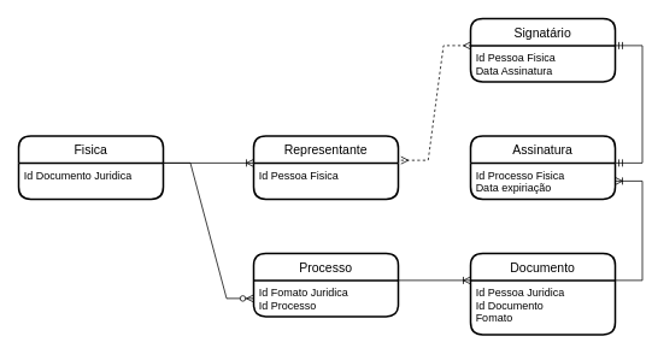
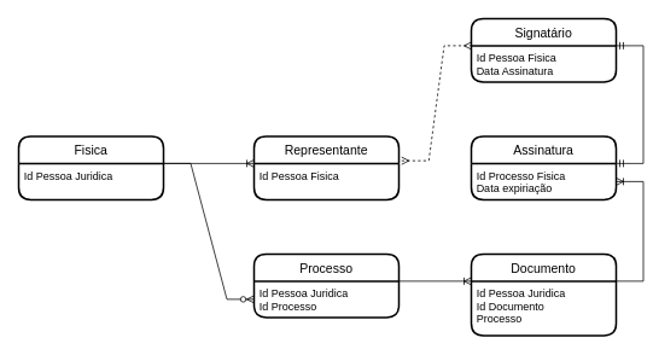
  <mxCell id="0" />
  <mxCell id="1" parent="0" />
  <mxCell id="2" value="Fisica" style="swimlane;childLayout=stackLayout;horizontal=1;startSize=30;horizontalStack=0;rounded=1;fontSize=14;fontStyle=0;strokeWidth=2;resizeParent=0;resizeLast=1;shadow=0;dashed=0;align=center;" vertex="1" parent="1"><mxGeometry x="20" y="150" width="160" height="70" as="geometry"><mxRectangle x="330" y="230" width="70" height="30" as="alternateBounds" /></mxGeometry></mxCell>
- <mxCell id="3" value="Id Documento Juridica" style="align=left;strokeColor=none;fillColor=none;spacingLeft=4;fontSize=12;verticalAlign=top;resizable=0;rotatable=0;part=1;" vertex="1" parent="2"><mxGeometry y="30" width="160" height="40" as="geometry" /></mxCell>
+ <mxCell id="3" value="Id Pessoa Juridica" style="align=left;strokeColor=none;fillColor=none;spacingLeft=4;fontSize=12;verticalAlign=top;resizable=0;rotatable=0;part=1;" vertex="1" parent="2"><mxGeometry y="30" width="160" height="40" as="geometry" /></mxCell>
  <mxCell id="4" value="Representante" style="swimlane;childLayout=stackLayout;horizontal=1;startSize=30;horizontalStack=0;rounded=1;fontSize=14;fontStyle=0;strokeWidth=2;resizeParent=0;resizeLast=1;shadow=0;dashed=0;align=center;" vertex="1" parent="1"><mxGeometry x="280" y="150" width="160" height="70" as="geometry"><mxRectangle x="330" y="230" width="70" height="30" as="alternateBounds" /></mxGeometry></mxCell>
  <mxCell id="5" value="Id Pessoa Fisica" style="align=left;strokeColor=none;fillColor=none;spacingLeft=4;fontSize=12;verticalAlign=top;resizable=0;rotatable=0;part=1;" vertex="1" parent="4"><mxGeometry y="30" width="160" height="40" as="geometry" /></mxCell>
  <mxCell id="6" value="" style="edgeStyle=entityRelationEdgeStyle;fontSize=12;html=1;endArrow=ERoneToMany;rounded=0;entryX=0;entryY=0;entryDx=0;entryDy=0;exitX=1;exitY=0;exitDx=0;exitDy=0;" edge="1" parent="1" source="3" target="5"><mxGeometry width="100" height="100" relative="1" as="geometry"><mxPoint x="170" y="330" as="sourcePoint" /><mxPoint x="270" y="230" as="targetPoint" /></mxGeometry></mxCell>
  <mxCell id="7" value="Processo" style="swimlane;childLayout=stackLayout;horizontal=1;startSize=30;horizontalStack=0;rounded=1;fontSize=14;fontStyle=0;strokeWidth=2;resizeParent=0;resizeLast=1;shadow=0;dashed=0;align=center;" vertex="1" parent="1"><mxGeometry x="280" y="280" width="160" height="70" as="geometry"><mxRectangle x="330" y="230" width="70" height="30" as="alternateBounds" /></mxGeometry></mxCell>
- <mxCell id="8" value="Id Fomato Juridica&#10;Id Processo" style="align=left;strokeColor=none;fillColor=none;spacingLeft=4;fontSize=12;verticalAlign=top;resizable=0;rotatable=0;part=1;" vertex="1" parent="7"><mxGeometry y="30" width="160" height="40" as="geometry" /></mxCell>
+ <mxCell id="8" value="Id Pessoa Juridica&#10;Id Processo" style="align=left;strokeColor=none;fillColor=none;spacingLeft=4;fontSize=12;verticalAlign=top;resizable=0;rotatable=0;part=1;" vertex="1" parent="7"><mxGeometry y="30" width="160" height="40" as="geometry" /></mxCell>
  <mxCell id="9" value="" style="edgeStyle=entityRelationEdgeStyle;fontSize=12;html=1;endArrow=ERzeroToMany;endFill=1;rounded=0;exitX=1;exitY=0;exitDx=0;exitDy=0;" edge="1" parent="1" source="3" target="8"><mxGeometry width="100" height="100" relative="1" as="geometry"><mxPoint x="240" y="380" as="sourcePoint" /><mxPoint x="340" y="280" as="targetPoint" /></mxGeometry></mxCell>
  <mxCell id="10" value="Documento" style="swimlane;childLayout=stackLayout;horizontal=1;startSize=30;horizontalStack=0;rounded=1;fontSize=14;fontStyle=0;strokeWidth=2;resizeParent=0;resizeLast=1;shadow=0;dashed=0;align=center;" vertex="1" parent="1"><mxGeometry x="520" y="280" width="160" height="90" as="geometry"><mxRectangle x="330" y="230" width="70" height="30" as="alternateBounds" /></mxGeometry></mxCell>
- <mxCell id="11" value="Id Pessoa Juridica&#10;Id Documento&#10;Fomato" style="align=left;strokeColor=none;fillColor=none;spacingLeft=4;fontSize=12;verticalAlign=top;resizable=0;rotatable=0;part=1;" vertex="1" parent="10"><mxGeometry y="30" width="160" height="60" as="geometry" /></mxCell>
+ <mxCell id="11" value="Id Pessoa Juridica&#10;Id Documento&#10;Processo" style="align=left;strokeColor=none;fillColor=none;spacingLeft=4;fontSize=12;verticalAlign=top;resizable=0;rotatable=0;part=1;" vertex="1" parent="10"><mxGeometry y="30" width="160" height="60" as="geometry" /></mxCell>
  <mxCell id="12" value="" style="edgeStyle=entityRelationEdgeStyle;fontSize=12;html=1;endArrow=ERoneToMany;rounded=0;exitX=1;exitY=0;exitDx=0;exitDy=0;entryX=0;entryY=0;entryDx=0;entryDy=0;" edge="1" parent="1" source="8" target="11"><mxGeometry width="100" height="100" relative="1" as="geometry"><mxPoint x="440" y="330" as="sourcePoint" /><mxPoint x="520" y="320" as="targetPoint" /></mxGeometry></mxCell>
  <mxCell id="13" value="Assinatura" style="swimlane;childLayout=stackLayout;horizontal=1;startSize=30;horizontalStack=0;rounded=1;fontSize=14;fontStyle=0;strokeWidth=2;resizeParent=0;resizeLast=1;shadow=0;dashed=0;align=center;" vertex="1" parent="1"><mxGeometry x="520" y="150" width="160" height="70" as="geometry"><mxRectangle x="330" y="230" width="70" height="30" as="alternateBounds" /></mxGeometry></mxCell>
  <mxCell id="14" value="Id Processo Fisica&#10;Data expiriação" style="align=left;strokeColor=none;fillColor=none;spacingLeft=4;fontSize=12;verticalAlign=top;resizable=0;rotatable=0;part=1;" vertex="1" parent="13"><mxGeometry y="30" width="160" height="40" as="geometry" /></mxCell>
  <mxCell id="15" value="Signatário" style="swimlane;childLayout=stackLayout;horizontal=1;startSize=30;horizontalStack=0;rounded=1;fontSize=14;fontStyle=0;strokeWidth=2;resizeParent=0;resizeLast=1;shadow=0;dashed=0;align=center;" vertex="1" parent="1"><mxGeometry x="520" y="20" width="160" height="70" as="geometry"><mxRectangle x="330" y="230" width="70" height="30" as="alternateBounds" /></mxGeometry></mxCell>
  <mxCell id="16" value="Id Pessoa Fisica&#10;Data Assinatura" style="align=left;strokeColor=none;fillColor=none;spacingLeft=4;fontSize=12;verticalAlign=top;resizable=0;rotatable=0;part=1;" vertex="1" parent="15"><mxGeometry y="30" width="160" height="40" as="geometry" /></mxCell>
  <mxCell id="17" value="" style="edgeStyle=entityRelationEdgeStyle;fontSize=12;html=1;endArrow=ERmany;startArrow=ERmany;rounded=0;exitX=1.019;exitY=0.386;exitDx=0;exitDy=0;exitPerimeter=0;entryX=0;entryY=0;entryDx=0;entryDy=0;dashed=1;" edge="1" parent="1" source="4" target="16"><mxGeometry width="100" height="100" relative="1" as="geometry"><mxPoint x="340" y="120" as="sourcePoint" /><mxPoint x="440" y="20" as="targetPoint" /></mxGeometry></mxCell>
  <mxCell id="18" value="" style="edgeStyle=entityRelationEdgeStyle;fontSize=12;html=1;endArrow=ERmandOne;startArrow=ERmandOne;rounded=0;entryX=1;entryY=0;entryDx=0;entryDy=0;exitX=1;exitY=0;exitDx=0;exitDy=0;" edge="1" parent="1" source="14" target="16"><mxGeometry width="100" height="100" relative="1" as="geometry"><mxPoint x="360" y="320" as="sourcePoint" /><mxPoint x="460" y="220" as="targetPoint" /></mxGeometry></mxCell>
  <mxCell id="19" value="" style="edgeStyle=entityRelationEdgeStyle;fontSize=12;html=1;endArrow=ERoneToMany;rounded=0;exitX=1;exitY=0;exitDx=0;exitDy=0;" edge="1" parent="1" source="11" target="14"><mxGeometry width="100" height="100" relative="1" as="geometry"><mxPoint x="690" y="320" as="sourcePoint" /><mxPoint x="790" y="220" as="targetPoint" /></mxGeometry></mxCell>
